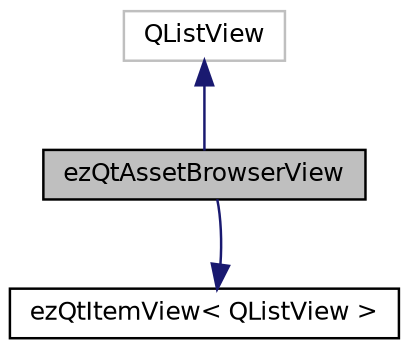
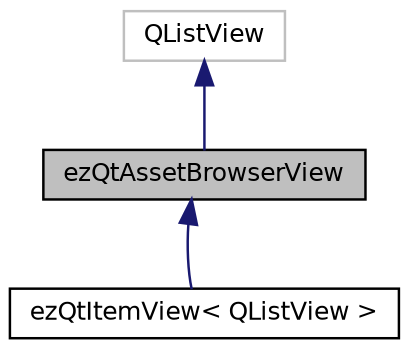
  digraph {
    node [color=black fillcolor=white fontname=Helvetica fontsize=10 shape=record style=filled]
    edge [color=midnightblue dir=back fontname=Helvetica fontsize=10 labelfontname=Helvetica labelfontsize=10 style=solid]
    n1 [fillcolor=grey75 fontcolor=black height=0.2 label=ezQtAssetBrowserView width=0.4]
    n2 [height=0.2 label="ezQtItemView\< QListView \>" width=0.4]
    n3 [color=grey75 height=0.2 label=QListView width=0.4]
-   n2 -> n1
+   n1 -> n2
    n3 -> n1
  }
